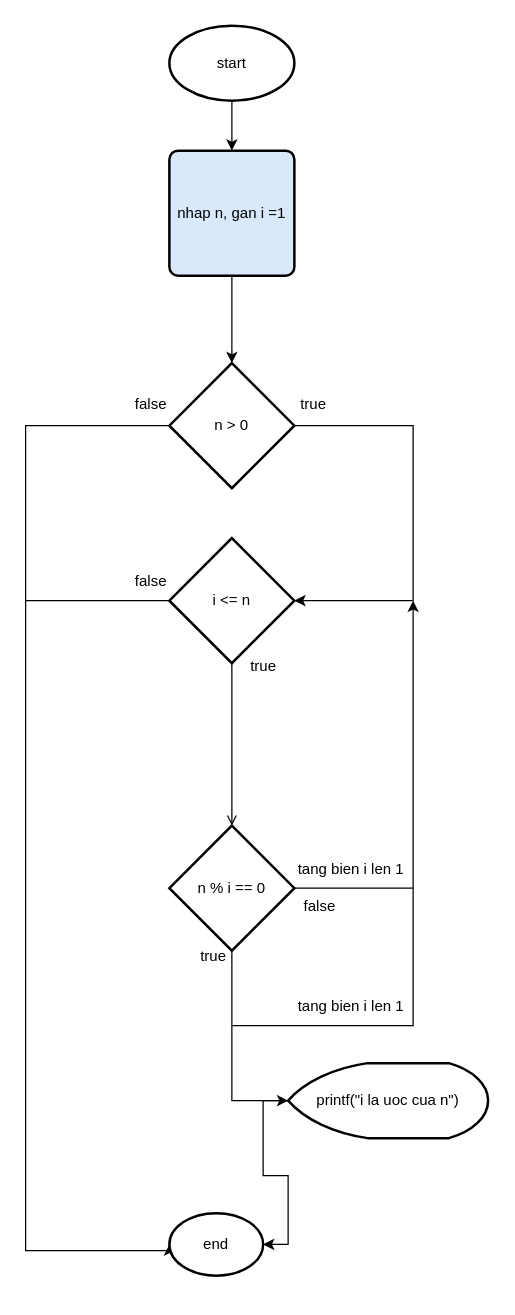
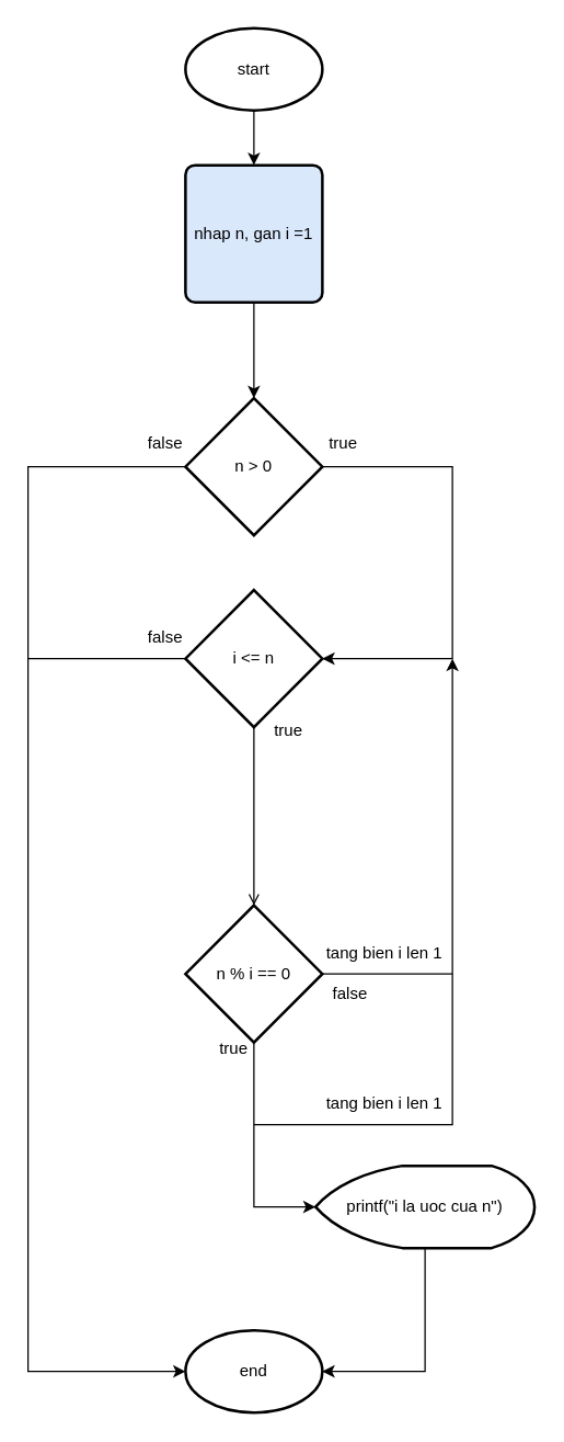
  <mxCell id="0" />
  <mxCell id="1" parent="0" />
  <mxCell id="2" style="edgeStyle=orthogonalEdgeStyle;rounded=0;orthogonalLoop=1;jettySize=auto;html=1;entryX=0.5;entryY=0;entryDx=0;entryDy=0;" edge="1" parent="1" source="3" target="4"><mxGeometry relative="1" as="geometry" /></mxCell>
  <mxCell id="3" value="start" style="strokeWidth=2;html=1;shape=mxgraph.flowchart.start_1;whiteSpace=wrap;" vertex="1" parent="1"><mxGeometry x="135" y="20" width="100" height="60" as="geometry" /></mxCell>
  <mxCell id="4" value="nhap n, gan i =1" style="rounded=1;whiteSpace=wrap;html=1;absoluteArcSize=1;arcSize=14;strokeWidth=2;fillColor=#dae8fc;" vertex="1" parent="1"><mxGeometry x="135" y="120" width="100" height="100" as="geometry" /></mxCell>
  <mxCell id="5" style="edgeStyle=orthogonalEdgeStyle;rounded=0;orthogonalLoop=1;jettySize=auto;html=1;entryX=0;entryY=0.5;entryDx=0;entryDy=0;entryPerimeter=0;" edge="1" parent="1" source="7" target="9"><mxGeometry relative="1" as="geometry"><mxPoint x="90" y="720" as="targetPoint" /><Array as="points"><mxPoint x="20" y="340" /><mxPoint x="20" y="1000" /></Array></mxGeometry></mxCell>
  <mxCell id="6" style="edgeStyle=orthogonalEdgeStyle;rounded=0;orthogonalLoop=1;jettySize=auto;html=1;entryX=1;entryY=0.5;entryDx=0;entryDy=0;entryPerimeter=0;" edge="1" parent="1" source="7" target="12"><mxGeometry relative="1" as="geometry"><mxPoint x="240" y="480" as="targetPoint" /><Array as="points"><mxPoint x="330" y="340" /><mxPoint x="330" y="480" /></Array></mxGeometry></mxCell>
  <mxCell id="7" value="n &amp;gt; 0" style="strokeWidth=2;html=1;shape=mxgraph.flowchart.decision;whiteSpace=wrap;" vertex="1" parent="1"><mxGeometry x="135" y="290" width="100" height="100" as="geometry" /></mxCell>
  <mxCell id="8" style="edgeStyle=orthogonalEdgeStyle;rounded=0;orthogonalLoop=1;jettySize=auto;html=1;entryX=0.5;entryY=0;entryDx=0;entryDy=0;entryPerimeter=0;" edge="1" parent="1" source="4" target="7"><mxGeometry relative="1" as="geometry" /></mxCell>
- <mxCell id="9" value="end" style="strokeWidth=2;html=1;shape=mxgraph.flowchart.start_1;whiteSpace=wrap;" vertex="1" parent="1"><mxGeometry x="135" y="970" width="75" height="50" as="geometry" /></mxCell>
+ <mxCell id="9" value="end" style="strokeWidth=2;html=1;shape=mxgraph.flowchart.start_1;whiteSpace=wrap;" vertex="1" parent="1"><mxGeometry x="135" y="970" width="100" height="60" as="geometry" /></mxCell>
  <mxCell id="10" value="false" style="text;html=1;align=center;verticalAlign=middle;resizable=0;points=[];autosize=1;strokeColor=none;fillColor=none;" vertex="1" parent="1"><mxGeometry x="95" y="308" width="50" height="30" as="geometry" /></mxCell>
  <mxCell id="11" value="true" style="text;html=1;align=center;verticalAlign=middle;resizable=0;points=[];autosize=1;strokeColor=none;fillColor=none;" vertex="1" parent="1"><mxGeometry x="230" y="308" width="40" height="30" as="geometry" /></mxCell>
  <mxCell id="12" value="i &amp;lt;= n" style="strokeWidth=2;html=1;shape=mxgraph.flowchart.decision;whiteSpace=wrap;" vertex="1" parent="1"><mxGeometry x="135" y="430" width="100" height="100" as="geometry" /></mxCell>
  <mxCell id="13" value="" style="endArrow=none;html=1;rounded=0;entryX=0;entryY=0.5;entryDx=0;entryDy=0;entryPerimeter=0;" edge="1" parent="1" target="12"><mxGeometry width="50" height="50" relative="1" as="geometry"><mxPoint x="20" y="480" as="sourcePoint" /><mxPoint x="300" y="630" as="targetPoint" /><Array as="points"><mxPoint x="80" y="480" /></Array></mxGeometry></mxCell>
  <mxCell id="14" value="false" style="text;html=1;align=center;verticalAlign=middle;resizable=0;points=[];autosize=1;strokeColor=none;fillColor=none;" vertex="1" parent="1"><mxGeometry x="95" y="450" width="50" height="30" as="geometry" /></mxCell>
  <mxCell id="15" value="tang bien i len 1" style="text;html=1;align=center;verticalAlign=middle;resizable=0;points=[];autosize=1;strokeColor=none;fillColor=none;rotation=0;" vertex="1" parent="1"><mxGeometry x="225" y="680" width="110" height="30" as="geometry" /></mxCell>
  <mxCell id="16" style="edgeStyle=orthogonalEdgeStyle;rounded=0;orthogonalLoop=1;jettySize=auto;html=1;entryX=0;entryY=0.5;entryDx=0;entryDy=0;entryPerimeter=0;" edge="1" parent="1" source="17" target="21"><mxGeometry relative="1" as="geometry"><mxPoint x="320" y="630" as="targetPoint" /></mxGeometry></mxCell>
  <mxCell id="17" value="n % i == 0" style="strokeWidth=2;html=1;shape=mxgraph.flowchart.decision;whiteSpace=wrap;" vertex="1" parent="1"><mxGeometry x="135" y="660" width="100" height="100" as="geometry" /></mxCell>
  <mxCell id="18" style="edgeStyle=orthogonalEdgeStyle;rounded=0;orthogonalLoop=1;jettySize=auto;html=1;entryX=0.5;entryY=0;entryDx=0;entryDy=0;entryPerimeter=0;endArrow=open;" edge="1" parent="1" source="12" target="17"><mxGeometry relative="1" as="geometry" /></mxCell>
  <mxCell id="19" value="true" style="text;html=1;align=center;verticalAlign=middle;resizable=0;points=[];autosize=1;strokeColor=none;fillColor=none;" vertex="1" parent="1"><mxGeometry x="190" y="518" width="40" height="30" as="geometry" /></mxCell>
  <mxCell id="20" value="true" style="text;html=1;align=center;verticalAlign=middle;resizable=0;points=[];autosize=1;strokeColor=none;fillColor=none;" vertex="1" parent="1"><mxGeometry x="150" y="750" width="40" height="30" as="geometry" /></mxCell>
  <mxCell id="21" value="printf(&quot;i la uoc cua n&quot;)" style="strokeWidth=2;html=1;shape=mxgraph.flowchart.display;whiteSpace=wrap;" vertex="1" parent="1"><mxGeometry x="230" y="850" width="160" height="60" as="geometry" /></mxCell>
  <mxCell id="22" value="false" style="text;html=1;align=center;verticalAlign=middle;resizable=0;points=[];autosize=1;strokeColor=none;fillColor=none;" vertex="1" parent="1"><mxGeometry x="230" y="710" width="50" height="30" as="geometry" /></mxCell>
  <mxCell id="23" style="edgeStyle=orthogonalEdgeStyle;rounded=0;orthogonalLoop=1;jettySize=auto;html=1;entryX=1;entryY=0.5;entryDx=0;entryDy=0;entryPerimeter=0;" edge="1" parent="1" source="21" target="9"><mxGeometry relative="1" as="geometry" /></mxCell>
  <mxCell id="24" value="" style="endArrow=classic;html=1;rounded=0;" edge="1" parent="1"><mxGeometry width="50" height="50" relative="1" as="geometry"><mxPoint x="235" y="710" as="sourcePoint" /><mxPoint x="330" y="480" as="targetPoint" /><Array as="points"><mxPoint x="330" y="710" /></Array></mxGeometry></mxCell>
  <mxCell id="25" value="tang bien i len 1" style="text;html=1;align=center;verticalAlign=middle;resizable=0;points=[];autosize=1;strokeColor=none;fillColor=none;rotation=0;" vertex="1" parent="1"><mxGeometry x="225" y="790" width="110" height="30" as="geometry" /></mxCell>
  <mxCell id="26" value="" style="endArrow=none;html=1;rounded=0;" edge="1" parent="1"><mxGeometry width="50" height="50" relative="1" as="geometry"><mxPoint x="185" y="820" as="sourcePoint" /><mxPoint x="330" y="710" as="targetPoint" /><Array as="points"><mxPoint x="330" y="820" /></Array></mxGeometry></mxCell>
